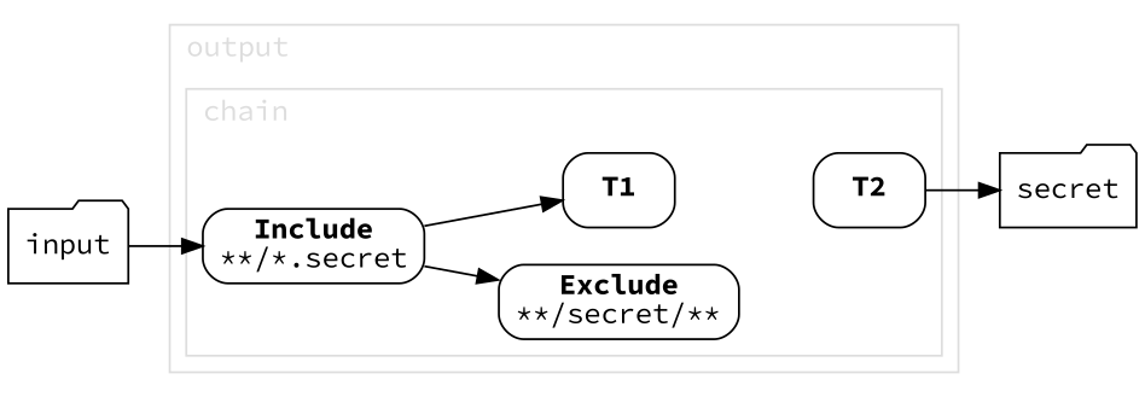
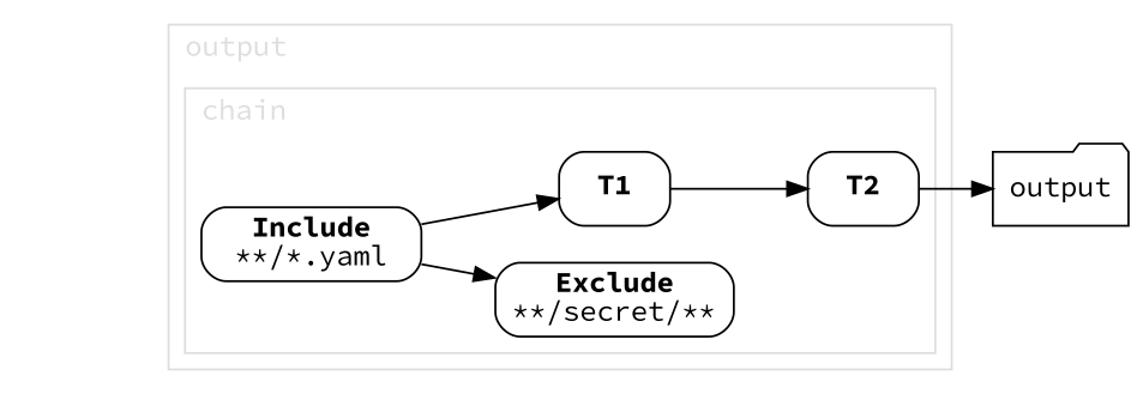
  digraph {
    fontname="Source Code Pro"
    labeljust=l
    rankdir=LR
    node [fontname="Source Code Pro" shape=rect style=rounded]
    edge [fontname="Source Code Pro"]
-   n1 [label=<<b>Include</b><br/>**/*.secret>]
+   n1 [label=<<b>Include</b><br/>**/*.yaml>]
    n2 [label=<<b>Exclude</b><br/>**/secret/**>]
    n3 [label=<<b>T2</b>>]
    n4 [label=<<b>T1</b>>]
-   n5 [label=secret shape=folder]
-   n6 [label=input shape=folder]
+   n5 [label=output shape=folder]
    subgraph cluster_1 {
      color="#DDDDDD"
      fontcolor="#dddddd"
      label=output
      subgraph cluster_2 {
        color="#DDDDDD"
        fontcolor="#dddddd"
        label=chain
        n1
        n2
        n3
        n4
      }
    }
    n1 -> n2
    n1 -> n4
    n3 -> n5
-   n6 -> n1
+   n4 -> n3
  }
